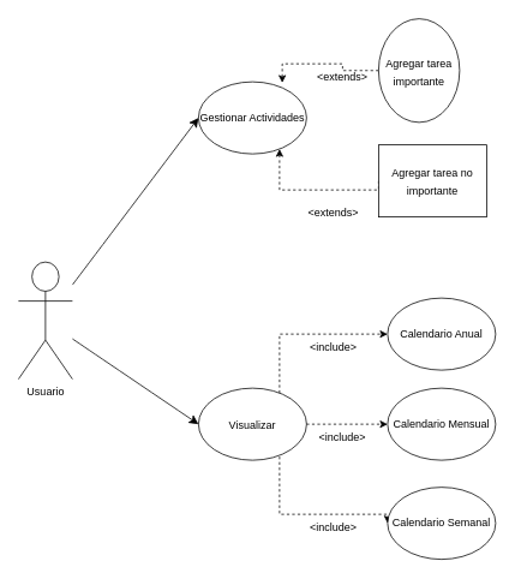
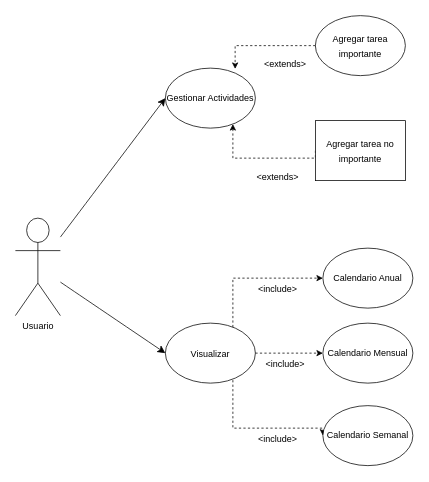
  <mxCell id="0" />
  <mxCell id="1" parent="0" />
  <mxCell id="2" style="edgeStyle=none;curved=1;rounded=0;orthogonalLoop=1;jettySize=auto;html=1;fontSize=12;startSize=8;endSize=8;entryX=0;entryY=0.5;entryDx=0;entryDy=0;" edge="1" parent="1" source="4" target="5"><mxGeometry relative="1" as="geometry"><mxPoint x="210" y="80" as="targetPoint" /></mxGeometry></mxCell>
  <mxCell id="3" style="edgeStyle=none;curved=1;rounded=0;orthogonalLoop=1;jettySize=auto;html=1;fontSize=12;startSize=8;endSize=8;entryX=0;entryY=0.5;entryDx=0;entryDy=0;" edge="1" parent="1" source="4" target="9"><mxGeometry relative="1" as="geometry"><mxPoint x="200" y="230" as="targetPoint" /></mxGeometry></mxCell>
  <mxCell id="4" value="Usuario" style="shape=umlActor;verticalLabelPosition=bottom;verticalAlign=top;html=1;outlineConnect=0;" vertex="1" parent="1"><mxGeometry x="20" y="290" width="60" height="130" as="geometry" /></mxCell>
  <mxCell id="5" value="Gestionar Actividades" style="ellipse;whiteSpace=wrap;html=1;" vertex="1" parent="1"><mxGeometry x="220" y="90" width="120" height="80" as="geometry" /></mxCell>
  <mxCell id="6" style="edgeStyle=orthogonalEdgeStyle;rounded=0;orthogonalLoop=1;jettySize=auto;html=1;entryX=0;entryY=0.5;entryDx=0;entryDy=0;dashed=1;" edge="1" parent="1" source="9" target="11"><mxGeometry relative="1" as="geometry"><Array as="points"><mxPoint x="310" y="370" /></Array></mxGeometry></mxCell>
  <mxCell id="7" style="edgeStyle=orthogonalEdgeStyle;rounded=0;orthogonalLoop=1;jettySize=auto;html=1;exitX=1;exitY=0.5;exitDx=0;exitDy=0;dashed=1;" edge="1" parent="1" source="9" target="12"><mxGeometry relative="1" as="geometry" /></mxCell>
  <mxCell id="8" style="edgeStyle=orthogonalEdgeStyle;rounded=0;orthogonalLoop=1;jettySize=auto;html=1;exitX=1;exitY=0.5;exitDx=0;exitDy=0;entryX=0;entryY=0.5;entryDx=0;entryDy=0;dashed=1;" edge="1" parent="1" source="9" target="13"><mxGeometry relative="1" as="geometry"><Array as="points"><mxPoint x="310" y="470" /><mxPoint x="310" y="570" /></Array></mxGeometry></mxCell>
  <mxCell id="9" value="&lt;font style=&quot;font-size: 12px;&quot;&gt;Visualizar&lt;/font&gt;" style="ellipse;whiteSpace=wrap;html=1;fontSize=16;" vertex="1" parent="1"><mxGeometry x="220" y="430" width="120" height="80" as="geometry" /></mxCell>
- <mxCell id="10" value="&lt;font style=&quot;font-size: 12px;&quot;&gt;Agregar tarea importante&lt;/font&gt;" style="ellipse;whiteSpace=wrap;html=1;fontSize=16;" vertex="1" parent="1"><mxGeometry x="420" y="20" width="90" height="115" as="geometry" /></mxCell>
+ <mxCell id="10" value="&lt;font style=&quot;font-size: 12px;&quot;&gt;Agregar tarea importante&lt;/font&gt;" style="ellipse;whiteSpace=wrap;html=1;fontSize=16;" vertex="1" parent="1"><mxGeometry x="420" y="20" width="120" height="80" as="geometry" /></mxCell>
  <mxCell id="11" value="Calendario Anual" style="ellipse;whiteSpace=wrap;html=1;" vertex="1" parent="1"><mxGeometry x="430" y="330" width="120" height="80" as="geometry" /></mxCell>
  <mxCell id="12" value="Calendario Mensual" style="ellipse;whiteSpace=wrap;html=1;" vertex="1" parent="1"><mxGeometry x="430" y="430" width="120" height="80" as="geometry" /></mxCell>
  <mxCell id="13" value="Calendario Semanal" style="ellipse;whiteSpace=wrap;html=1;" vertex="1" parent="1"><mxGeometry x="430" y="540" width="120" height="80" as="geometry" /></mxCell>
  <mxCell id="14" value="&amp;lt;include&amp;gt;" style="text;html=1;strokeColor=none;fillColor=none;align=center;verticalAlign=middle;whiteSpace=wrap;rounded=0;" vertex="1" parent="1"><mxGeometry x="340" y="370" width="60" height="30" as="geometry" /></mxCell>
  <mxCell id="15" value="&amp;lt;include&amp;gt;" style="text;html=1;strokeColor=none;fillColor=none;align=center;verticalAlign=middle;whiteSpace=wrap;rounded=0;" vertex="1" parent="1"><mxGeometry x="350" y="470" width="60" height="30" as="geometry" /></mxCell>
  <mxCell id="16" value="&amp;lt;include&amp;gt;" style="text;html=1;strokeColor=none;fillColor=none;align=center;verticalAlign=middle;whiteSpace=wrap;rounded=0;" vertex="1" parent="1"><mxGeometry x="340" y="570" width="60" height="30" as="geometry" /></mxCell>
  <mxCell id="17" style="edgeStyle=orthogonalEdgeStyle;rounded=0;orthogonalLoop=1;jettySize=auto;html=1;exitX=0;exitY=0.5;exitDx=0;exitDy=0;dashed=1;" edge="1" parent="1" source="18" target="5"><mxGeometry relative="1" as="geometry"><Array as="points"><mxPoint x="310" y="210" /></Array></mxGeometry></mxCell>
  <mxCell id="18" value="&lt;font style=&quot;font-size: 12px;&quot;&gt;Agregar tarea no importante&lt;/font&gt;" style="whiteSpace=wrap;html=1;fontSize=16;rounded=0;" vertex="1" parent="1"><mxGeometry x="420" y="160" width="120" height="80" as="geometry" /></mxCell>
  <mxCell id="19" style="edgeStyle=orthogonalEdgeStyle;rounded=0;orthogonalLoop=1;jettySize=auto;html=1;exitX=0;exitY=0.5;exitDx=0;exitDy=0;entryX=0.775;entryY=0.013;entryDx=0;entryDy=0;entryPerimeter=0;dashed=1;" edge="1" parent="1" source="10" target="5"><mxGeometry relative="1" as="geometry" /></mxCell>
  <mxCell id="20" value="&amp;lt;extends&amp;gt;" style="text;html=1;strokeColor=none;fillColor=none;align=center;verticalAlign=middle;whiteSpace=wrap;rounded=0;" vertex="1" parent="1"><mxGeometry x="350" y="70" width="60" height="30" as="geometry" /></mxCell>
  <mxCell id="21" value="&amp;lt;extends&amp;gt;" style="text;html=1;strokeColor=none;fillColor=none;align=center;verticalAlign=middle;whiteSpace=wrap;rounded=0;" vertex="1" parent="1"><mxGeometry x="340" y="220" width="60" height="30" as="geometry" /></mxCell>
